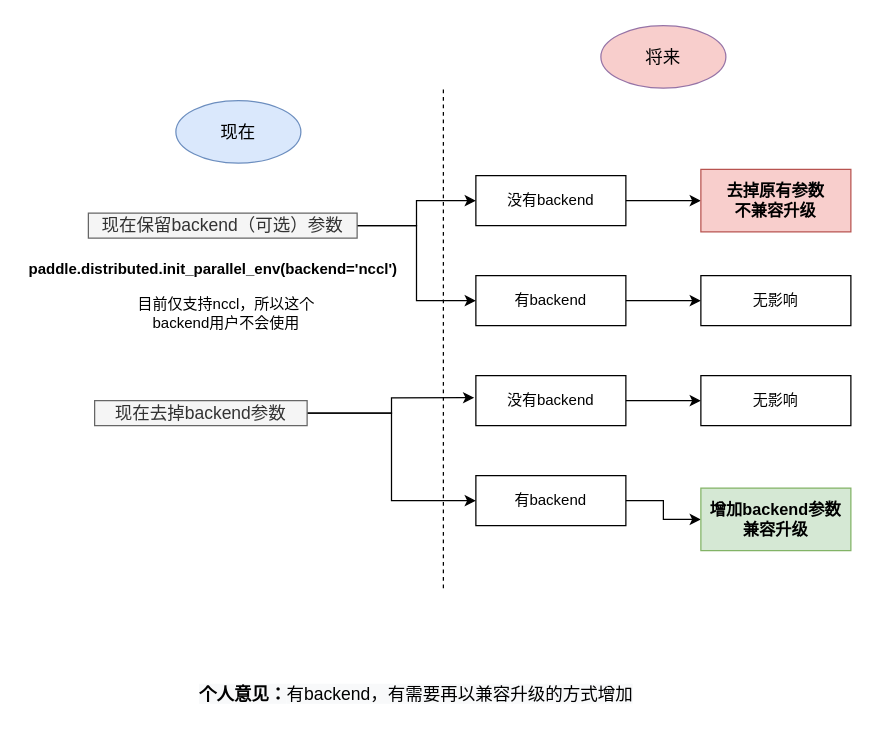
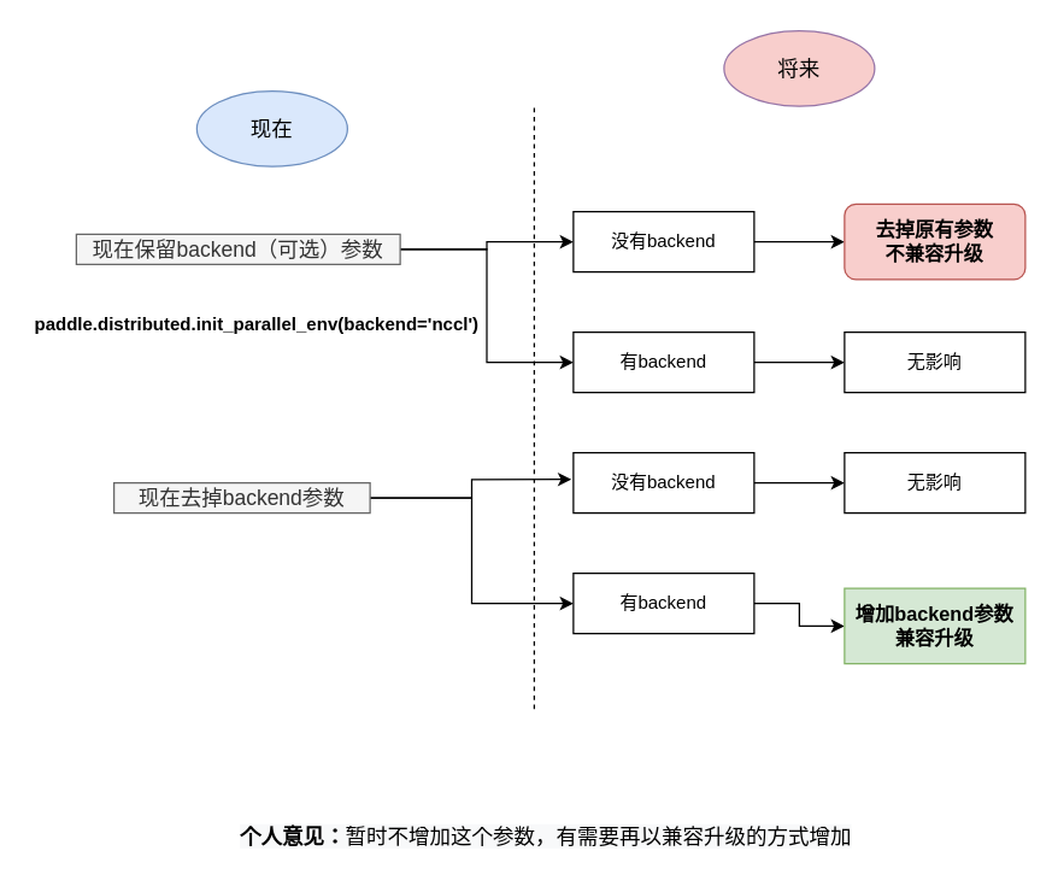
  <mxCell id="0" />
  <mxCell id="1" parent="0" />
  <mxCell id="2" value="&lt;b&gt;paddle.distributed.init_parallel_env(backend='nccl')&lt;/b&gt;" style="text;html=1;align=center;verticalAlign=middle;whiteSpace=wrap;rounded=0;" vertex="1" parent="1"><mxGeometry x="20" y="200" width="300" height="30" as="geometry" /></mxCell>
  <mxCell id="3" style="edgeStyle=orthogonalEdgeStyle;rounded=0;orthogonalLoop=1;jettySize=auto;html=1;exitX=1;exitY=0.5;exitDx=0;exitDy=0;entryX=0;entryY=0.5;entryDx=0;entryDy=0;fontSize=13;" edge="1" parent="1" source="4" target="23"><mxGeometry relative="1" as="geometry" /></mxCell>
  <mxCell id="4" value="没有backend" style="rounded=0;whiteSpace=wrap;html=1;" vertex="1" parent="1"><mxGeometry x="380" y="300" width="120" height="40" as="geometry" /></mxCell>
  <mxCell id="5" style="edgeStyle=orthogonalEdgeStyle;rounded=0;orthogonalLoop=1;jettySize=auto;html=1;exitX=1;exitY=0.5;exitDx=0;exitDy=0;entryX=0;entryY=0.5;entryDx=0;entryDy=0;fontSize=13;" edge="1" parent="1" source="6" target="21"><mxGeometry relative="1" as="geometry" /></mxCell>
  <mxCell id="6" value="有backend" style="rounded=0;whiteSpace=wrap;html=1;" vertex="1" parent="1"><mxGeometry x="380" y="220" width="120" height="40" as="geometry" /></mxCell>
  <mxCell id="7" style="edgeStyle=orthogonalEdgeStyle;rounded=0;orthogonalLoop=1;jettySize=auto;html=1;exitX=1;exitY=0.5;exitDx=0;exitDy=0;entryX=0;entryY=0.5;entryDx=0;entryDy=0;fontSize=13;" edge="1" parent="1" source="8" target="22"><mxGeometry relative="1" as="geometry" /></mxCell>
  <mxCell id="8" value="有backend" style="rounded=0;whiteSpace=wrap;html=1;" vertex="1" parent="1"><mxGeometry x="380" y="380" width="120" height="40" as="geometry" /></mxCell>
  <mxCell id="9" style="edgeStyle=orthogonalEdgeStyle;rounded=0;orthogonalLoop=1;jettySize=auto;html=1;exitX=1;exitY=0.5;exitDx=0;exitDy=0;entryX=0;entryY=0.5;entryDx=0;entryDy=0;fontSize=13;" edge="1" parent="1" source="10" target="20"><mxGeometry relative="1" as="geometry" /></mxCell>
  <mxCell id="10" value="没有backend" style="rounded=0;whiteSpace=wrap;html=1;" vertex="1" parent="1"><mxGeometry x="380" y="140" width="120" height="40" as="geometry" /></mxCell>
  <mxCell id="11" style="edgeStyle=orthogonalEdgeStyle;rounded=0;orthogonalLoop=1;jettySize=auto;html=1;exitX=1;exitY=0.5;exitDx=0;exitDy=0;entryX=-0.011;entryY=0.442;entryDx=0;entryDy=0;entryPerimeter=0;fontSize=13;" edge="1" parent="1" source="13" target="4"><mxGeometry relative="1" as="geometry" /></mxCell>
  <mxCell id="12" style="edgeStyle=orthogonalEdgeStyle;rounded=0;orthogonalLoop=1;jettySize=auto;html=1;exitX=1;exitY=0.5;exitDx=0;exitDy=0;entryX=0;entryY=0.5;entryDx=0;entryDy=0;fontSize=13;" edge="1" parent="1" source="13" target="8"><mxGeometry relative="1" as="geometry" /></mxCell>
  <mxCell id="13" value="现在去掉backend参数" style="text;html=1;strokeColor=#666666;fillColor=#f5f5f5;align=center;verticalAlign=middle;whiteSpace=wrap;rounded=0;fontSize=14;fontColor=#333333;" vertex="1" parent="1"><mxGeometry x="75" y="320" width="170" height="20" as="geometry" /></mxCell>
  <mxCell id="14" style="edgeStyle=orthogonalEdgeStyle;rounded=0;orthogonalLoop=1;jettySize=auto;html=1;exitX=1;exitY=0.5;exitDx=0;exitDy=0;fontSize=13;" edge="1" parent="1" source="16" target="10"><mxGeometry relative="1" as="geometry" /></mxCell>
  <mxCell id="15" style="edgeStyle=orthogonalEdgeStyle;rounded=0;orthogonalLoop=1;jettySize=auto;html=1;exitX=1;exitY=0.5;exitDx=0;exitDy=0;entryX=0;entryY=0.5;entryDx=0;entryDy=0;fontSize=13;" edge="1" parent="1" source="16" target="6"><mxGeometry relative="1" as="geometry" /></mxCell>
- <mxCell id="16" value="现在保留backend（可选）参数" style="text;html=1;strokeColor=#666666;fillColor=#f5f5f5;align=center;verticalAlign=middle;whiteSpace=wrap;rounded=0;fontSize=14;fontColor=#333333;" vertex="1" parent="1"><mxGeometry x="70" y="170" width="215" height="20" as="geometry" /></mxCell>
+ <mxCell id="16" value="现在保留backend（可选）参数" style="text;html=1;strokeColor=#666666;fillColor=#f5f5f5;align=center;verticalAlign=middle;whiteSpace=wrap;rounded=0;fontSize=14;fontColor=#333333;" vertex="1" parent="1"><mxGeometry x="50" y="155" width="215" height="20" as="geometry" /></mxCell>
  <mxCell id="17" value="" style="endArrow=none;dashed=1;html=1;fontSize=14;" edge="1" parent="1"><mxGeometry width="50" height="50" relative="1" as="geometry"><mxPoint x="354" y="470" as="sourcePoint" /><mxPoint x="354" y="70" as="targetPoint" /></mxGeometry></mxCell>
- <mxCell id="18" value="现在" style="ellipse;whiteSpace=wrap;html=1;fontSize=14;fillColor=#dae8fc;strokeColor=#6c8ebf;" vertex="1" parent="1"><mxGeometry x="140" y="80" width="100" height="50" as="geometry" /></mxCell>
+ <mxCell id="18" value="现在" style="ellipse;whiteSpace=wrap;html=1;fontSize=14;fillColor=#dae8fc;strokeColor=#6c8ebf;" vertex="1" parent="1"><mxGeometry x="130" y="60" width="100" height="50" as="geometry" /></mxCell>
  <mxCell id="19" value="将来" style="ellipse;whiteSpace=wrap;html=1;fontSize=14;fillColor=#f8cecc;strokeColor=#9673a6;" vertex="1" parent="1"><mxGeometry x="480" y="20" width="100" height="50" as="geometry" /></mxCell>
- <mxCell id="20" value="&lt;b style=&quot;font-size: 13px;&quot;&gt;去掉原有参数&lt;br style=&quot;font-size: 13px;&quot;&gt;不兼容升级&lt;/b&gt;" style="rounded=0;whiteSpace=wrap;html=1;fontSize=13;fillColor=#f8cecc;strokeColor=#b85450;" vertex="1" parent="1"><mxGeometry x="560" y="135" width="120" height="50" as="geometry" /></mxCell>
+ <mxCell id="20" value="&lt;b style=&quot;font-size: 13px;&quot;&gt;去掉原有参数&lt;br style=&quot;font-size: 13px;&quot;&gt;不兼容升级&lt;/b&gt;" style="whiteSpace=wrap;html=1;fontSize=13;fillColor=#f8cecc;strokeColor=#b85450;rounded=1;" vertex="1" parent="1"><mxGeometry x="560" y="135" width="120" height="50" as="geometry" /></mxCell>
  <mxCell id="21" value="无影响" style="rounded=0;whiteSpace=wrap;html=1;" vertex="1" parent="1"><mxGeometry x="560" y="220" width="120" height="40" as="geometry" /></mxCell>
  <mxCell id="22" value="&lt;b style=&quot;font-size: 13px;&quot;&gt;增加backend参数&lt;br style=&quot;font-size: 13px;&quot;&gt;兼容升级&lt;/b&gt;" style="rounded=0;whiteSpace=wrap;html=1;fontSize=13;fillColor=#d5e8d4;strokeColor=#82b366;" vertex="1" parent="1"><mxGeometry x="560" y="390" width="120" height="50" as="geometry" /></mxCell>
  <mxCell id="23" value="无影响" style="rounded=0;whiteSpace=wrap;html=1;" vertex="1" parent="1"><mxGeometry x="560" y="300" width="120" height="40" as="geometry" /></mxCell>
- <mxCell id="24" value="目前仅支持nccl，所以这个backend用户不会使用" style="text;html=1;strokeColor=none;fillColor=none;align=center;verticalAlign=middle;whiteSpace=wrap;rounded=0;fontSize=12;" vertex="1" parent="1"><mxGeometry x="92.5" y="240" width="175" height="20" as="geometry" /></mxCell>
- <mxCell id="25" value="&lt;span style=&quot;color: rgb(0 , 0 , 0) ; font-family: &amp;#34;helvetica&amp;#34; ; font-size: 14px ; font-style: normal ; letter-spacing: normal ; text-align: center ; text-indent: 0px ; text-transform: none ; word-spacing: 0px ; background-color: rgb(248 , 249 , 250) ; display: inline ; float: none&quot;&gt;&lt;b&gt;个人意见：&lt;/b&gt;&lt;/span&gt;&lt;span style=&quot;color: rgb(0 , 0 , 0) ; font-family: &amp;#34;helvetica&amp;#34; ; font-size: 14px ; font-style: normal ; font-weight: 400 ; letter-spacing: normal ; text-align: center ; text-indent: 0px ; text-transform: none ; word-spacing: 0px ; background-color: rgb(248 , 249 , 250) ; display: inline ; float: none&quot;&gt;有backend，有需要再以兼容升级的方式增加&lt;/span&gt;" style="text;whiteSpace=wrap;html=1;fontSize=12;" vertex="1" parent="1"><mxGeometry x="157" y="540" width="430" height="30" as="geometry" /></mxCell>
+ <mxCell id="25" value="&lt;span style=&quot;color: rgb(0 , 0 , 0) ; font-family: &amp;#34;helvetica&amp;#34; ; font-size: 14px ; font-style: normal ; letter-spacing: normal ; text-align: center ; text-indent: 0px ; text-transform: none ; word-spacing: 0px ; background-color: rgb(248 , 249 , 250) ; display: inline ; float: none&quot;&gt;&lt;b&gt;个人意见：&lt;/b&gt;&lt;/span&gt;&lt;span style=&quot;color: rgb(0 , 0 , 0) ; font-family: &amp;#34;helvetica&amp;#34; ; font-size: 14px ; font-style: normal ; font-weight: 400 ; letter-spacing: normal ; text-align: center ; text-indent: 0px ; text-transform: none ; word-spacing: 0px ; background-color: rgb(248 , 249 , 250) ; display: inline ; float: none&quot;&gt;暂时不增加这个参数，有需要再以兼容升级的方式增加&lt;/span&gt;" style="text;whiteSpace=wrap;html=1;fontSize=12;" vertex="1" parent="1"><mxGeometry x="157" y="540" width="430" height="30" as="geometry" /></mxCell>
